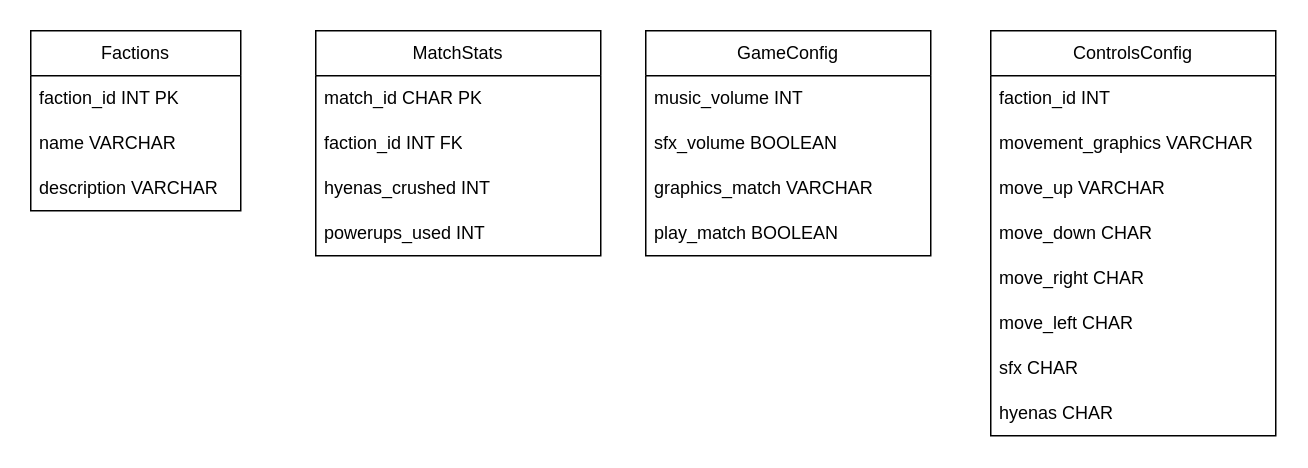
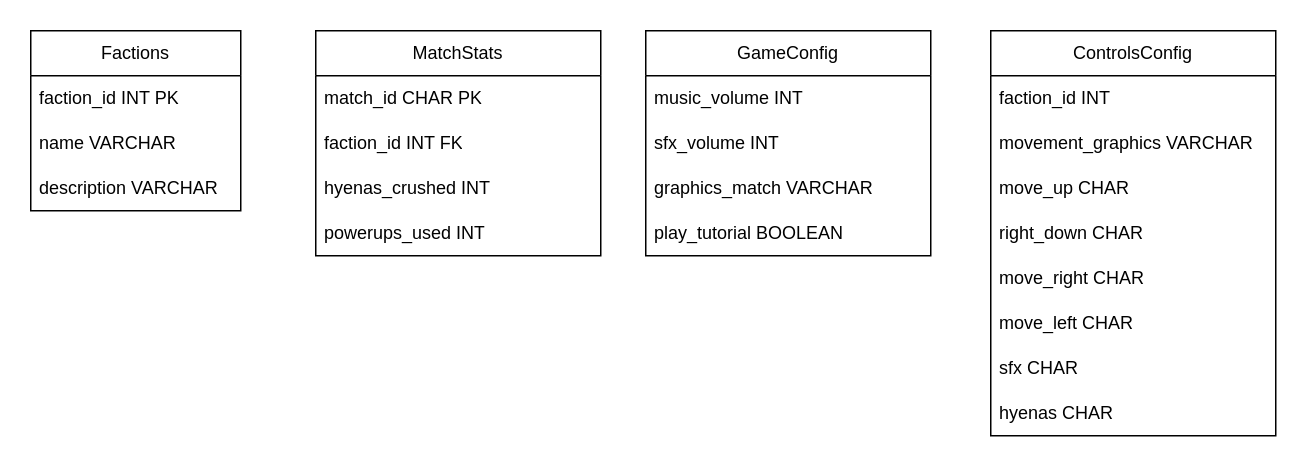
  <mxCell id="0" />
  <mxCell id="1" parent="0" />
  <mxCell id="2" value="Factions" style="swimlane;fontStyle=0;childLayout=stackLayout;horizontal=1;startSize=30;horizontalStack=0;resizeParent=1;resizeParentMax=0;resizeLast=0;collapsible=1;marginBottom=0;whiteSpace=wrap;html=1;" vertex="1" parent="1"><mxGeometry x="20" y="20" width="140" height="120" as="geometry" /></mxCell>
  <mxCell id="3" value="faction_id INT PK" style="text;strokeColor=none;fillColor=none;align=left;verticalAlign=middle;spacingLeft=4;spacingRight=4;overflow=hidden;points=[[0,0.5],[1,0.5]];portConstraint=eastwest;rotatable=0;whiteSpace=wrap;html=1;" vertex="1" parent="2"><mxGeometry y="30" width="140" height="30" as="geometry" /></mxCell>
  <mxCell id="4" value="name VARCHAR" style="text;strokeColor=none;fillColor=none;align=left;verticalAlign=middle;spacingLeft=4;spacingRight=4;overflow=hidden;points=[[0,0.5],[1,0.5]];portConstraint=eastwest;rotatable=0;whiteSpace=wrap;html=1;" vertex="1" parent="2"><mxGeometry y="60" width="140" height="30" as="geometry" /></mxCell>
  <mxCell id="5" value="description VARCHAR" style="text;strokeColor=none;fillColor=none;align=left;verticalAlign=middle;spacingLeft=4;spacingRight=4;overflow=hidden;points=[[0,0.5],[1,0.5]];portConstraint=eastwest;rotatable=0;whiteSpace=wrap;html=1;" vertex="1" parent="2"><mxGeometry y="90" width="140" height="30" as="geometry" /></mxCell>
  <mxCell id="6" value="MatchStats" style="swimlane;fontStyle=0;childLayout=stackLayout;horizontal=1;startSize=30;horizontalStack=0;resizeParent=1;resizeParentMax=0;resizeLast=0;collapsible=1;marginBottom=0;whiteSpace=wrap;html=1;" vertex="1" parent="1"><mxGeometry x="210" y="20" width="190" height="150" as="geometry" /></mxCell>
  <mxCell id="7" value="match_id CHAR PK" style="text;strokeColor=none;fillColor=none;align=left;verticalAlign=middle;spacingLeft=4;spacingRight=4;overflow=hidden;points=[[0,0.5],[1,0.5]];portConstraint=eastwest;rotatable=0;whiteSpace=wrap;html=1;" vertex="1" parent="6"><mxGeometry y="30" width="190" height="30" as="geometry" /></mxCell>
  <mxCell id="8" value="faction_id INT FK" style="text;strokeColor=none;fillColor=none;align=left;verticalAlign=middle;spacingLeft=4;spacingRight=4;overflow=hidden;points=[[0,0.5],[1,0.5]];portConstraint=eastwest;rotatable=0;whiteSpace=wrap;html=1;" vertex="1" parent="6"><mxGeometry y="60" width="190" height="30" as="geometry" /></mxCell>
  <mxCell id="9" value="&lt;span style=&quot;text-align: center;&quot;&gt;hyenas_crushed INT&lt;/span&gt;" style="text;strokeColor=none;fillColor=none;align=left;verticalAlign=middle;spacingLeft=4;spacingRight=4;overflow=hidden;points=[[0,0.5],[1,0.5]];portConstraint=eastwest;rotatable=0;whiteSpace=wrap;html=1;" vertex="1" parent="6"><mxGeometry y="90" width="190" height="30" as="geometry" /></mxCell>
  <mxCell id="10" value="&lt;span style=&quot;text-align: center;&quot;&gt;powerups_used INT&lt;/span&gt;" style="text;strokeColor=none;fillColor=none;align=left;verticalAlign=middle;spacingLeft=4;spacingRight=4;overflow=hidden;points=[[0,0.5],[1,0.5]];portConstraint=eastwest;rotatable=0;whiteSpace=wrap;html=1;" vertex="1" parent="6"><mxGeometry y="120" width="190" height="30" as="geometry" /></mxCell>
  <mxCell id="11" value="GameConfig" style="swimlane;fontStyle=0;childLayout=stackLayout;horizontal=1;startSize=30;horizontalStack=0;resizeParent=1;resizeParentMax=0;resizeLast=0;collapsible=1;marginBottom=0;whiteSpace=wrap;html=1;" vertex="1" parent="1"><mxGeometry x="430" y="20" width="190" height="150" as="geometry" /></mxCell>
  <mxCell id="12" value="music_volume INT" style="text;strokeColor=none;fillColor=none;align=left;verticalAlign=middle;spacingLeft=4;spacingRight=4;overflow=hidden;points=[[0,0.5],[1,0.5]];portConstraint=eastwest;rotatable=0;whiteSpace=wrap;html=1;" vertex="1" parent="11"><mxGeometry y="30" width="190" height="30" as="geometry" /></mxCell>
- <mxCell id="13" value="sfx_volume BOOLEAN" style="text;strokeColor=none;fillColor=none;align=left;verticalAlign=middle;spacingLeft=4;spacingRight=4;overflow=hidden;points=[[0,0.5],[1,0.5]];portConstraint=eastwest;rotatable=0;whiteSpace=wrap;html=1;" vertex="1" parent="11"><mxGeometry y="60" width="190" height="30" as="geometry" /></mxCell>
+ <mxCell id="13" value="sfx_volume INT" style="text;strokeColor=none;fillColor=none;align=left;verticalAlign=middle;spacingLeft=4;spacingRight=4;overflow=hidden;points=[[0,0.5],[1,0.5]];portConstraint=eastwest;rotatable=0;whiteSpace=wrap;html=1;" vertex="1" parent="11"><mxGeometry y="60" width="190" height="30" as="geometry" /></mxCell>
  <mxCell id="14" value="&lt;div style=&quot;text-align: center;&quot;&gt;&lt;span style=&quot;background-color: transparent;&quot;&gt;graphics_match VARCHAR&lt;/span&gt;&lt;/div&gt;" style="text;strokeColor=none;fillColor=none;align=left;verticalAlign=middle;spacingLeft=4;spacingRight=4;overflow=hidden;points=[[0,0.5],[1,0.5]];portConstraint=eastwest;rotatable=0;whiteSpace=wrap;html=1;" vertex="1" parent="11"><mxGeometry y="90" width="190" height="30" as="geometry" /></mxCell>
- <mxCell id="15" value="&lt;div style=&quot;text-align: center;&quot;&gt;&lt;span style=&quot;background-color: transparent;&quot;&gt;play_match BOOLEAN&lt;/span&gt;&lt;/div&gt;" style="text;strokeColor=none;fillColor=none;align=left;verticalAlign=middle;spacingLeft=4;spacingRight=4;overflow=hidden;points=[[0,0.5],[1,0.5]];portConstraint=eastwest;rotatable=0;whiteSpace=wrap;html=1;" vertex="1" parent="11"><mxGeometry y="120" width="190" height="30" as="geometry" /></mxCell>
+ <mxCell id="15" value="&lt;div style=&quot;text-align: center;&quot;&gt;&lt;span style=&quot;background-color: transparent;&quot;&gt;play_tutorial BOOLEAN&lt;/span&gt;&lt;/div&gt;" style="text;strokeColor=none;fillColor=none;align=left;verticalAlign=middle;spacingLeft=4;spacingRight=4;overflow=hidden;points=[[0,0.5],[1,0.5]];portConstraint=eastwest;rotatable=0;whiteSpace=wrap;html=1;" vertex="1" parent="11"><mxGeometry y="120" width="190" height="30" as="geometry" /></mxCell>
  <mxCell id="16" value="ControlsConfig" style="swimlane;fontStyle=0;childLayout=stackLayout;horizontal=1;startSize=30;horizontalStack=0;resizeParent=1;resizeParentMax=0;resizeLast=0;collapsible=1;marginBottom=0;whiteSpace=wrap;html=1;" vertex="1" parent="1"><mxGeometry x="660" y="20" width="190" height="270" as="geometry" /></mxCell>
  <mxCell id="17" value="faction_id INT" style="text;strokeColor=none;fillColor=none;align=left;verticalAlign=middle;spacingLeft=4;spacingRight=4;overflow=hidden;points=[[0,0.5],[1,0.5]];portConstraint=eastwest;rotatable=0;whiteSpace=wrap;html=1;" vertex="1" parent="16"><mxGeometry y="30" width="190" height="30" as="geometry" /></mxCell>
  <mxCell id="18" value="movement_graphics VARCHAR" style="text;strokeColor=none;fillColor=none;align=left;verticalAlign=middle;spacingLeft=4;spacingRight=4;overflow=hidden;points=[[0,0.5],[1,0.5]];portConstraint=eastwest;rotatable=0;whiteSpace=wrap;html=1;" vertex="1" parent="16"><mxGeometry y="60" width="190" height="30" as="geometry" /></mxCell>
- <mxCell id="19" value="&lt;div style=&quot;text-align: center;&quot;&gt;move_up VARCHAR&lt;/div&gt;" style="text;strokeColor=none;fillColor=none;align=left;verticalAlign=middle;spacingLeft=4;spacingRight=4;overflow=hidden;points=[[0,0.5],[1,0.5]];portConstraint=eastwest;rotatable=0;whiteSpace=wrap;html=1;" vertex="1" parent="16"><mxGeometry y="90" width="190" height="30" as="geometry" /></mxCell>
- <mxCell id="20" value="&lt;div style=&quot;text-align: center;&quot;&gt;move_down CHAR&lt;/div&gt;" style="text;strokeColor=none;fillColor=none;align=left;verticalAlign=middle;spacingLeft=4;spacingRight=4;overflow=hidden;points=[[0,0.5],[1,0.5]];portConstraint=eastwest;rotatable=0;whiteSpace=wrap;html=1;" vertex="1" parent="16"><mxGeometry y="120" width="190" height="30" as="geometry" /></mxCell>
+ <mxCell id="19" value="&lt;div style=&quot;text-align: center;&quot;&gt;move_up CHAR&lt;/div&gt;" style="text;strokeColor=none;fillColor=none;align=left;verticalAlign=middle;spacingLeft=4;spacingRight=4;overflow=hidden;points=[[0,0.5],[1,0.5]];portConstraint=eastwest;rotatable=0;whiteSpace=wrap;html=1;" vertex="1" parent="16"><mxGeometry y="90" width="190" height="30" as="geometry" /></mxCell>
+ <mxCell id="20" value="&lt;div style=&quot;text-align: center;&quot;&gt;right_down CHAR&lt;/div&gt;" style="text;strokeColor=none;fillColor=none;align=left;verticalAlign=middle;spacingLeft=4;spacingRight=4;overflow=hidden;points=[[0,0.5],[1,0.5]];portConstraint=eastwest;rotatable=0;whiteSpace=wrap;html=1;" vertex="1" parent="16"><mxGeometry y="120" width="190" height="30" as="geometry" /></mxCell>
  <mxCell id="21" value="move_right CHAR" style="text;strokeColor=none;fillColor=none;align=left;verticalAlign=middle;spacingLeft=4;spacingRight=4;overflow=hidden;points=[[0,0.5],[1,0.5]];portConstraint=eastwest;rotatable=0;whiteSpace=wrap;html=1;" vertex="1" parent="16"><mxGeometry y="150" width="190" height="30" as="geometry" /></mxCell>
  <mxCell id="22" value="&lt;div&gt;move_left CHAR&lt;/div&gt;" style="text;strokeColor=none;fillColor=none;align=left;verticalAlign=middle;spacingLeft=4;spacingRight=4;overflow=hidden;points=[[0,0.5],[1,0.5]];portConstraint=eastwest;rotatable=0;whiteSpace=wrap;html=1;" vertex="1" parent="16"><mxGeometry y="180" width="190" height="30" as="geometry" /></mxCell>
  <mxCell id="23" value="sfx CHAR" style="text;strokeColor=none;fillColor=none;align=left;verticalAlign=middle;spacingLeft=4;spacingRight=4;overflow=hidden;points=[[0,0.5],[1,0.5]];portConstraint=eastwest;rotatable=0;whiteSpace=wrap;html=1;" vertex="1" parent="16"><mxGeometry y="210" width="190" height="30" as="geometry" /></mxCell>
  <mxCell id="24" value="&lt;div&gt;hyenas CHAR&lt;/div&gt;" style="text;strokeColor=none;fillColor=none;align=left;verticalAlign=middle;spacingLeft=4;spacingRight=4;overflow=hidden;points=[[0,0.5],[1,0.5]];portConstraint=eastwest;rotatable=0;whiteSpace=wrap;html=1;" vertex="1" parent="16"><mxGeometry y="240" width="190" height="30" as="geometry" /></mxCell>
